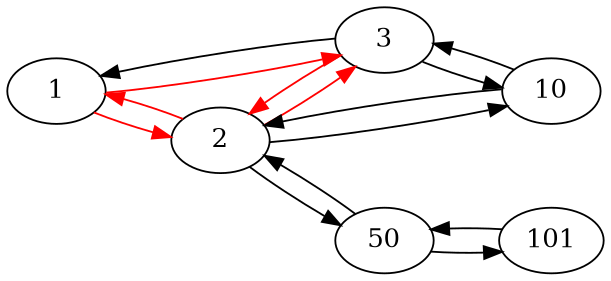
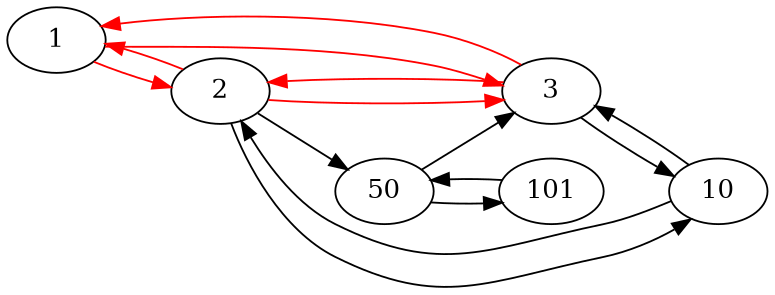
  digraph {
    rankdir=LR
    1
    2
    3
    10
    50
    n6 [label=101]
    1 -> 2 [color=red]
    1 -> 3 [color=red]
    2 -> 1 [color=red]
    2 -> 3 [color=red]
    2 -> 10
    2 -> 50
-   3 -> 1
+   3 -> 1 [color=red]
    3 -> 2 [color=red]
    3 -> 10
    10 -> 2
    10 -> 3
-   50 -> 2
+   50 -> 3
    50 -> n6
    n6 -> 50
  }
